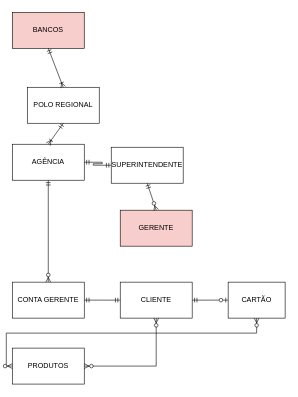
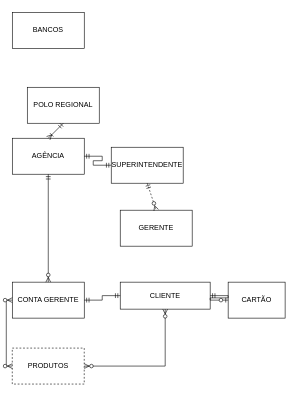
  <mxCell id="0" />
  <mxCell id="1" parent="0" />
- <mxCell id="2" value="BANCOS" style="rounded=0;whiteSpace=wrap;html=1;fillColor=#f8cecc;" vertex="1" parent="1"><mxGeometry x="20" y="20" width="120" height="60" as="geometry" /></mxCell>
+ <mxCell id="2" value="BANCOS" style="rounded=0;whiteSpace=wrap;html=1;" vertex="1" parent="1"><mxGeometry x="20" y="20" width="120" height="60" as="geometry" /></mxCell>
  <mxCell id="3" value="POLO REGIONAL" style="rounded=0;whiteSpace=wrap;html=1;" vertex="1" parent="1"><mxGeometry x="45" y="145" width="120" height="60" as="geometry" /></mxCell>
- <mxCell id="4" value="AGÊNCIA" style="rounded=0;whiteSpace=wrap;html=1;" vertex="1" parent="1"><mxGeometry x="20" y="240" width="120" height="60" as="geometry" /></mxCell>
+ <mxCell id="4" value="AGÊNCIA" style="rounded=0;whiteSpace=wrap;html=1;" vertex="1" parent="1"><mxGeometry x="20" y="230" width="120" height="60" as="geometry" /></mxCell>
  <mxCell id="5" value="CONTA GERENTE" style="rounded=0;whiteSpace=wrap;html=1;" vertex="1" parent="1"><mxGeometry x="20" y="470" width="120" height="60" as="geometry" /></mxCell>
- <mxCell id="6" value="PRODUTOS" style="rounded=0;whiteSpace=wrap;html=1;" vertex="1" parent="1"><mxGeometry x="20" y="580" width="120" height="60" as="geometry" /></mxCell>
+ <mxCell id="6" value="PRODUTOS" style="rounded=0;whiteSpace=wrap;html=1;dashed=1;" vertex="1" parent="1"><mxGeometry x="20" y="580" width="120" height="60" as="geometry" /></mxCell>
  <mxCell id="7" value="SUPERINTENDENTE" style="rounded=0;whiteSpace=wrap;html=1;" vertex="1" parent="1"><mxGeometry x="185" y="245" width="120" height="60" as="geometry" /></mxCell>
- <mxCell id="8" value="GERENTE" style="rounded=0;whiteSpace=wrap;html=1;fillColor=#f8cecc;" vertex="1" parent="1"><mxGeometry x="200" y="350" width="120" height="60" as="geometry" /></mxCell>
- <mxCell id="9" value="CLIENTE" style="rounded=0;whiteSpace=wrap;html=1;" vertex="1" parent="1"><mxGeometry x="200" y="470" width="120" height="60" as="geometry" /></mxCell>
+ <mxCell id="8" value="GERENTE" style="rounded=0;whiteSpace=wrap;html=1;" vertex="1" parent="1"><mxGeometry x="200" y="350" width="120" height="60" as="geometry" /></mxCell>
+ <mxCell id="9" value="CLIENTE" style="rounded=0;whiteSpace=wrap;html=1;" vertex="1" parent="1"><mxGeometry x="200" y="470" width="150" height="45" as="geometry" /></mxCell>
  <mxCell id="10" value="CARTÃO" style="rounded=0;whiteSpace=wrap;html=1;" vertex="1" parent="1"><mxGeometry x="380" y="470" width="95" height="60" as="geometry" /></mxCell>
- <mxCell id="11" value="" style="fontSize=12;html=1;endArrow=ERoneToMany;startArrow=ERmandOne;exitX=0.5;exitY=1;exitDx=0;exitDy=0;rounded=0;entryX=0.5;entryY=0;entryDx=0;entryDy=0;" edge="1" parent="1" source="2" target="3"><mxGeometry width="100" height="100" relative="1" as="geometry"><mxPoint x="165" y="140" as="sourcePoint" /><mxPoint x="80" y="190" as="targetPoint" /></mxGeometry></mxCell>
  <mxCell id="12" value="" style="fontSize=12;html=1;endArrow=ERoneToMany;startArrow=ERmandOne;rounded=0;exitX=0.5;exitY=1;exitDx=0;exitDy=0;entryX=0.5;entryY=0;entryDx=0;entryDy=0;" edge="1" parent="1" source="3" target="4"><mxGeometry width="100" height="100" relative="1" as="geometry"><mxPoint x="140" y="290" as="sourcePoint" /><mxPoint x="240" y="190" as="targetPoint" /></mxGeometry></mxCell>
  <mxCell id="13" value="" style="edgeStyle=entityRelationEdgeStyle;fontSize=12;html=1;endArrow=ERmandOne;startArrow=ERmandOne;rounded=0;entryX=0;entryY=0.5;entryDx=0;entryDy=0;exitX=1;exitY=0.5;exitDx=0;exitDy=0;" edge="1" parent="1" source="4" target="7"><mxGeometry width="100" height="100" relative="1" as="geometry"><mxPoint x="260" y="380" as="sourcePoint" /><mxPoint x="360" y="280" as="targetPoint" /></mxGeometry></mxCell>
- <mxCell id="14" value="" style="fontSize=12;html=1;endArrow=ERzeroToMany;startArrow=ERmandOne;rounded=0;exitX=0.5;exitY=1;exitDx=0;exitDy=0;entryX=0.5;entryY=0;entryDx=0;entryDy=0;" edge="1" parent="1" source="7" target="8"><mxGeometry width="100" height="100" relative="1" as="geometry"><mxPoint x="260" y="380" as="sourcePoint" /><mxPoint x="330" y="340" as="targetPoint" /><Array as="points" /></mxGeometry></mxCell>
+ <mxCell id="14" value="" style="fontSize=12;html=1;endArrow=ERzeroToMany;startArrow=ERmandOne;rounded=0;exitX=0.5;exitY=1;exitDx=0;exitDy=0;entryX=0.5;entryY=0;entryDx=0;entryDy=0;dashed=1;" edge="1" parent="1" source="7" target="8"><mxGeometry width="100" height="100" relative="1" as="geometry"><mxPoint x="260" y="380" as="sourcePoint" /><mxPoint x="330" y="340" as="targetPoint" /><Array as="points" /></mxGeometry></mxCell>
  <mxCell id="15" value="" style="fontSize=12;html=1;endArrow=ERzeroToMany;startArrow=ERmandOne;rounded=0;entryX=0.5;entryY=0;entryDx=0;entryDy=0;exitX=0.5;exitY=1;exitDx=0;exitDy=0;" edge="1" parent="1" source="4" target="5"><mxGeometry width="100" height="100" relative="1" as="geometry"><mxPoint x="-40" y="400" as="sourcePoint" /><mxPoint x="60" y="300" as="targetPoint" /></mxGeometry></mxCell>
  <mxCell id="16" value="" style="edgeStyle=entityRelationEdgeStyle;fontSize=12;html=1;endArrow=ERmandOne;startArrow=ERmandOne;rounded=0;exitX=1;exitY=0.5;exitDx=0;exitDy=0;entryX=0;entryY=0.5;entryDx=0;entryDy=0;" edge="1" parent="1" source="5" target="9"><mxGeometry width="100" height="100" relative="1" as="geometry"><mxPoint x="130" y="510" as="sourcePoint" /><mxPoint x="230" y="410" as="targetPoint" /></mxGeometry></mxCell>
  <mxCell id="17" value="" style="edgeStyle=entityRelationEdgeStyle;fontSize=12;html=1;endArrow=ERzeroToOne;startArrow=ERmandOne;rounded=0;exitX=1;exitY=0.5;exitDx=0;exitDy=0;entryX=0;entryY=0.5;entryDx=0;entryDy=0;" edge="1" parent="1" source="9" target="10"><mxGeometry width="100" height="100" relative="1" as="geometry"><mxPoint x="340" y="440" as="sourcePoint" /><mxPoint x="440" y="340" as="targetPoint" /></mxGeometry></mxCell>
  <mxCell id="18" value="" style="edgeStyle=orthogonalEdgeStyle;fontSize=12;html=1;endArrow=ERzeroToMany;endFill=1;startArrow=ERzeroToMany;rounded=0;exitX=1;exitY=0.5;exitDx=0;exitDy=0;entryX=0.5;entryY=1;entryDx=0;entryDy=0;" edge="1" parent="1" source="6" target="9"><mxGeometry width="100" height="100" relative="1" as="geometry"><mxPoint x="200" y="640" as="sourcePoint" /><mxPoint x="300" y="540" as="targetPoint" /></mxGeometry></mxCell>
- <mxCell id="19" value="" style="edgeStyle=orthogonalEdgeStyle;fontSize=12;html=1;endArrow=ERzeroToMany;endFill=1;startArrow=ERzeroToMany;rounded=0;exitX=0;exitY=0.5;exitDx=0;exitDy=0;" edge="1" parent="1" source="6" target="10"><mxGeometry width="100" height="100" relative="1" as="geometry"><mxPoint x="-80" y="600" as="sourcePoint" /><mxPoint x="-10" y="500" as="targetPoint" /></mxGeometry></mxCell>
+ <mxCell id="19" value="" style="edgeStyle=orthogonalEdgeStyle;fontSize=12;html=1;endArrow=ERzeroToMany;endFill=1;startArrow=ERzeroToMany;rounded=0;exitX=0;exitY=0.5;exitDx=0;exitDy=0;entryX=0;entryY=0.5;entryDx=0;entryDy=0;" edge="1" parent="1" source="6" target="5"><mxGeometry width="100" height="100" relative="1" as="geometry"><mxPoint x="-80" y="600" as="sourcePoint" /><mxPoint x="-10" y="500" as="targetPoint" /></mxGeometry></mxCell>
